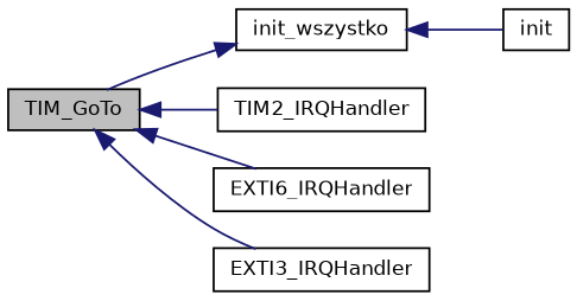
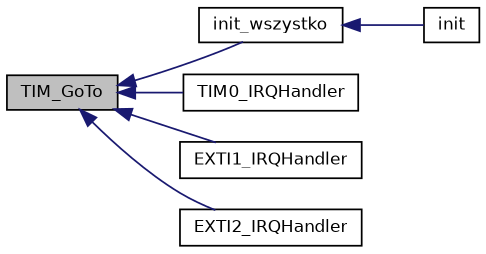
  digraph {
    rankdir=LR
    node [color=black fillcolor=white fontname=Helvetica fontsize=10 shape=record style=filled]
    edge [color=midnightblue dir=back fontname=Helvetica fontsize=10 labelfontname=Helvetica labelfontsize=10 style=solid]
    n1 [fillcolor=grey75 fontcolor=black height=0.2 label=TIM_GoTo width=0.4]
    n2 [height=0.2 label=init_wszystko width=0.4]
-   n3 [height=0.2 label=TIM2_IRQHandler width=0.4]
-   n4 [height=0.2 label=EXTI6_IRQHandler width=0.4]
-   n5 [height=0.2 label=EXTI3_IRQHandler width=0.4]
+   n3 [height=0.2 label=TIM0_IRQHandler width=0.4]
+   n4 [height=0.2 label=EXTI1_IRQHandler width=0.4]
+   n5 [height=0.2 label=EXTI2_IRQHandler width=0.4]
    n6 [height=0.2 label=init width=0.4]
-   n2 -> n1
+   n1 -> n2
    n1 -> n3
    n1 -> n4
    n1 -> n5
    n2 -> n6
  }
